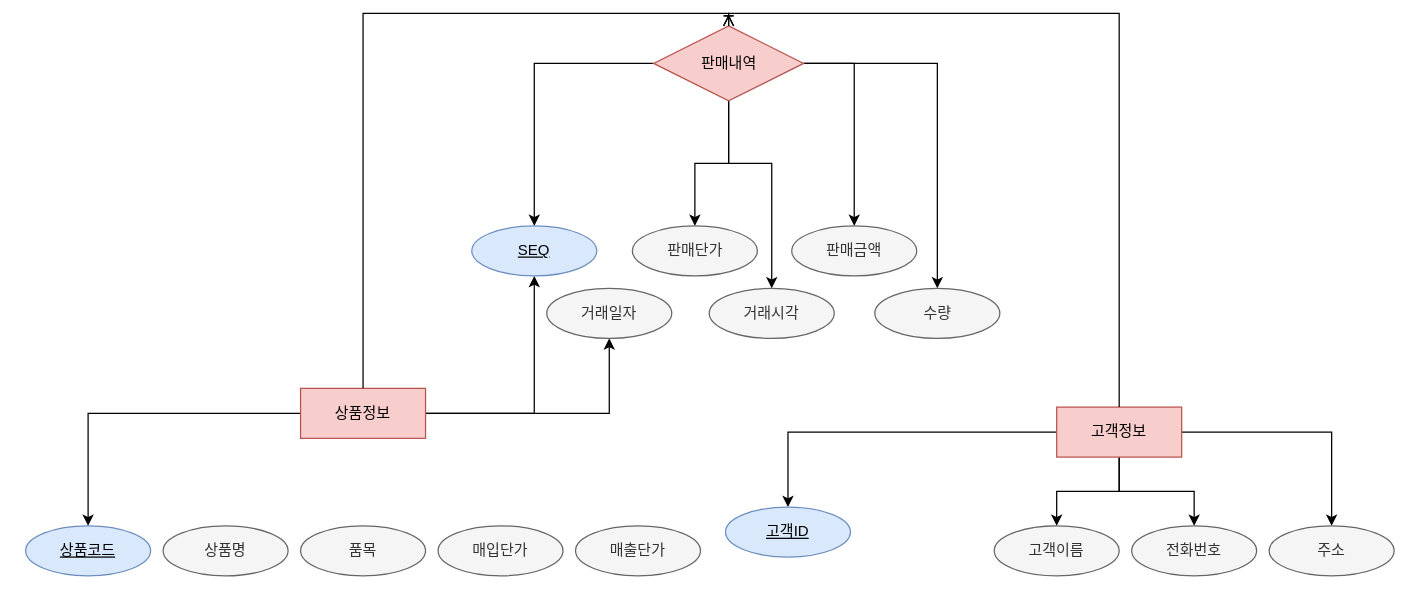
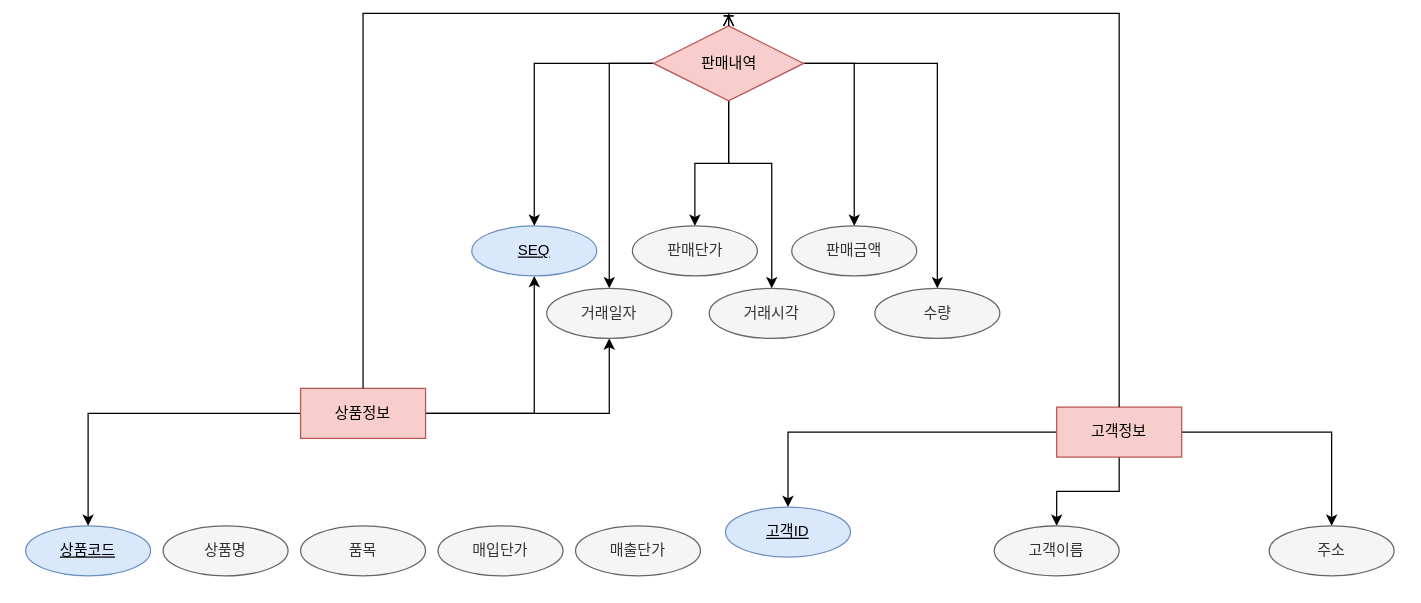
  <mxCell id="0" />
  <mxCell id="1" parent="0" />
  <mxCell id="2" style="edgeStyle=orthogonalEdgeStyle;rounded=0;orthogonalLoop=1;jettySize=auto;html=1;" parent="1" source="5" target="6" edge="1"><mxGeometry relative="1" as="geometry" /></mxCell>
  <mxCell id="3" style="edgeStyle=orthogonalEdgeStyle;rounded=0;orthogonalLoop=1;jettySize=auto;html=1;" parent="1" source="5" target="29" edge="1"><mxGeometry relative="1" as="geometry" /></mxCell>
  <mxCell id="4" style="edgeStyle=orthogonalEdgeStyle;rounded=0;orthogonalLoop=1;jettySize=auto;html=1;" parent="1" source="5" target="34" edge="1"><mxGeometry relative="1" as="geometry" /></mxCell>
  <mxCell id="5" value="상품정보" style="whiteSpace=wrap;html=1;align=center;fillColor=#f8cecc;strokeColor=#b85450;" parent="1" vertex="1"><mxGeometry x="240" y="310" width="100" height="40" as="geometry" /></mxCell>
  <mxCell id="6" value="상품코드" style="ellipse;whiteSpace=wrap;html=1;align=center;fontStyle=4;fillColor=#dae8fc;strokeColor=#6c8ebf;" parent="1" vertex="1"><mxGeometry x="20" y="420" width="100" height="40" as="geometry" /></mxCell>
  <mxCell id="7" value="상품명" style="ellipse;whiteSpace=wrap;html=1;align=center;fillColor=#f5f5f5;fontColor=#333333;strokeColor=#666666;" parent="1" vertex="1"><mxGeometry x="130" y="420" width="100" height="40" as="geometry" /></mxCell>
  <mxCell id="8" value="매입단가" style="ellipse;whiteSpace=wrap;html=1;align=center;fillColor=#f5f5f5;fontColor=#333333;strokeColor=#666666;" parent="1" vertex="1"><mxGeometry x="350" y="420" width="100" height="40" as="geometry" /></mxCell>
  <mxCell id="9" value="매출단가" style="ellipse;whiteSpace=wrap;html=1;align=center;fillColor=#f5f5f5;fontColor=#333333;strokeColor=#666666;" parent="1" vertex="1"><mxGeometry x="460" y="420" width="100" height="40" as="geometry" /></mxCell>
  <mxCell id="10" value="품목" style="ellipse;whiteSpace=wrap;html=1;align=center;fillColor=#f5f5f5;fontColor=#333333;strokeColor=#666666;" parent="1" vertex="1"><mxGeometry x="240" y="420" width="100" height="40" as="geometry" /></mxCell>
  <mxCell id="11" style="edgeStyle=orthogonalEdgeStyle;rounded=0;orthogonalLoop=1;jettySize=auto;html=1;" parent="1" source="15" target="16" edge="1"><mxGeometry relative="1" as="geometry" /></mxCell>
  <mxCell id="12" style="edgeStyle=orthogonalEdgeStyle;rounded=0;orthogonalLoop=1;jettySize=auto;html=1;" parent="1" source="15" target="17" edge="1"><mxGeometry relative="1" as="geometry" /></mxCell>
- <mxCell id="13" style="edgeStyle=orthogonalEdgeStyle;rounded=0;orthogonalLoop=1;jettySize=auto;html=1;entryX=0.5;entryY=0;entryDx=0;entryDy=0;" parent="1" source="15" target="19" edge="1"><mxGeometry relative="1" as="geometry" /></mxCell>
  <mxCell id="14" style="edgeStyle=orthogonalEdgeStyle;rounded=0;orthogonalLoop=1;jettySize=auto;html=1;" parent="1" source="15" target="18" edge="1"><mxGeometry relative="1" as="geometry" /></mxCell>
  <mxCell id="15" value="고객정보" style="whiteSpace=wrap;html=1;align=center;fillColor=#f8cecc;strokeColor=#b85450;" parent="1" vertex="1"><mxGeometry x="845" y="325" width="100" height="40" as="geometry" /></mxCell>
  <mxCell id="16" value="고객ID" style="ellipse;whiteSpace=wrap;html=1;align=center;fontStyle=4;fillColor=#dae8fc;strokeColor=#6c8ebf;" parent="1" vertex="1"><mxGeometry x="580" y="405" width="100" height="40" as="geometry" /></mxCell>
  <mxCell id="17" value="고객이름" style="ellipse;whiteSpace=wrap;html=1;align=center;fillColor=#f5f5f5;fontColor=#333333;strokeColor=#666666;" parent="1" vertex="1"><mxGeometry x="795" y="420" width="100" height="40" as="geometry" /></mxCell>
  <mxCell id="18" value="주소" style="ellipse;whiteSpace=wrap;html=1;align=center;fillColor=#f5f5f5;fontColor=#333333;strokeColor=#666666;" parent="1" vertex="1"><mxGeometry x="1015" y="420" width="100" height="40" as="geometry" /></mxCell>
- <mxCell id="19" value="전화번호" style="ellipse;whiteSpace=wrap;html=1;align=center;fillColor=#f5f5f5;fontColor=#333333;strokeColor=#666666;" parent="1" vertex="1"><mxGeometry x="905" y="420" width="100" height="40" as="geometry" /></mxCell>
+ <mxCell id="20" style="edgeStyle=orthogonalEdgeStyle;rounded=0;orthogonalLoop=1;jettySize=auto;html=1;exitX=0;exitY=0.5;exitDx=0;exitDy=0;" parent="1" source="26" target="29" edge="1"><mxGeometry relative="1" as="geometry" /></mxCell>
  <mxCell id="21" style="edgeStyle=orthogonalEdgeStyle;rounded=0;orthogonalLoop=1;jettySize=auto;html=1;" parent="1" source="26" target="30" edge="1"><mxGeometry relative="1" as="geometry"><Array as="points"><mxPoint x="582" y="130" /><mxPoint x="617" y="130" /></Array></mxGeometry></mxCell>
  <mxCell id="22" style="edgeStyle=orthogonalEdgeStyle;rounded=0;orthogonalLoop=1;jettySize=auto;html=1;" parent="1" source="26" target="31" edge="1"><mxGeometry relative="1" as="geometry" /></mxCell>
  <mxCell id="23" style="edgeStyle=orthogonalEdgeStyle;rounded=0;orthogonalLoop=1;jettySize=auto;html=1;" parent="1" source="26" target="34" edge="1"><mxGeometry relative="1" as="geometry" /></mxCell>
  <mxCell id="24" style="edgeStyle=orthogonalEdgeStyle;rounded=0;orthogonalLoop=1;jettySize=auto;html=1;exitX=0.5;exitY=1;exitDx=0;exitDy=0;" parent="1" source="26" target="32" edge="1"><mxGeometry relative="1" as="geometry" /></mxCell>
  <mxCell id="25" style="edgeStyle=orthogonalEdgeStyle;rounded=0;orthogonalLoop=1;jettySize=auto;html=1;exitX=1;exitY=0.5;exitDx=0;exitDy=0;" parent="1" source="26" target="33" edge="1"><mxGeometry relative="1" as="geometry" /></mxCell>
  <mxCell id="26" value="판매내역" style="shape=rhombus;perimeter=rhombusPerimeter;whiteSpace=wrap;html=1;align=center;fillColor=#f8cecc;strokeColor=#b85450;" parent="1" vertex="1"><mxGeometry x="522.5" y="20" width="120" height="60" as="geometry" /></mxCell>
  <mxCell id="27" value="" style="edgeStyle=orthogonalEdgeStyle;fontSize=12;html=1;endArrow=ERoneToMany;rounded=0;exitX=0.5;exitY=0;exitDx=0;exitDy=0;entryX=0.5;entryY=0;entryDx=0;entryDy=0;" parent="1" source="5" target="26" edge="1"><mxGeometry width="100" height="100" relative="1" as="geometry"><mxPoint x="290" y="520" as="sourcePoint" /><mxPoint x="390" y="420" as="targetPoint" /></mxGeometry></mxCell>
  <mxCell id="28" value="" style="edgeStyle=orthogonalEdgeStyle;fontSize=12;html=1;endArrow=ERoneToMany;rounded=0;exitX=0.5;exitY=0;exitDx=0;exitDy=0;entryX=0.5;entryY=0;entryDx=0;entryDy=0;" parent="1" source="15" target="26" edge="1"><mxGeometry width="100" height="100" relative="1" as="geometry"><mxPoint x="257" y="530" as="sourcePoint" /><mxPoint x="532" y="60" as="targetPoint" /></mxGeometry></mxCell>
  <mxCell id="29" value="거래일자" style="ellipse;whiteSpace=wrap;html=1;align=center;fillColor=#f5f5f5;fontColor=#333333;strokeColor=#666666;" parent="1" vertex="1"><mxGeometry x="437" y="230" width="100" height="40" as="geometry" /></mxCell>
  <mxCell id="30" value="거래시각" style="ellipse;whiteSpace=wrap;html=1;align=center;fillColor=#f5f5f5;fontColor=#333333;strokeColor=#666666;" parent="1" vertex="1"><mxGeometry x="567" y="230" width="100" height="40" as="geometry" /></mxCell>
  <mxCell id="31" value="수량" style="ellipse;whiteSpace=wrap;html=1;align=center;fillColor=#f5f5f5;fontColor=#333333;strokeColor=#666666;" parent="1" vertex="1"><mxGeometry x="699.5" y="230" width="100" height="40" as="geometry" /></mxCell>
  <mxCell id="32" value="판매단가" style="ellipse;whiteSpace=wrap;html=1;align=center;fillColor=#f5f5f5;fontColor=#333333;strokeColor=#666666;" parent="1" vertex="1"><mxGeometry x="505.5" y="180" width="100" height="40" as="geometry" /></mxCell>
  <mxCell id="33" value="판매금액" style="ellipse;whiteSpace=wrap;html=1;align=center;fillColor=#f5f5f5;fontColor=#333333;strokeColor=#666666;" parent="1" vertex="1"><mxGeometry x="633" y="180" width="100" height="40" as="geometry" /></mxCell>
  <mxCell id="34" value="SEQ" style="ellipse;whiteSpace=wrap;html=1;align=center;fontStyle=4;fillColor=#dae8fc;strokeColor=#6c8ebf;" parent="1" vertex="1"><mxGeometry x="377" y="180" width="100" height="40" as="geometry" /></mxCell>
